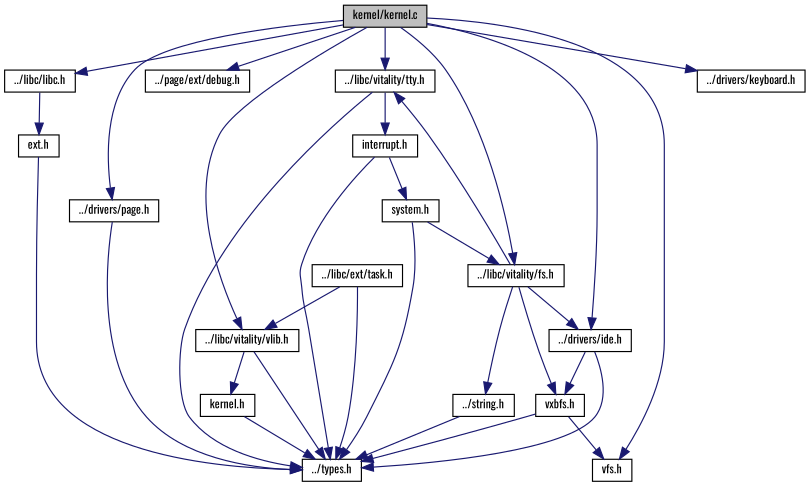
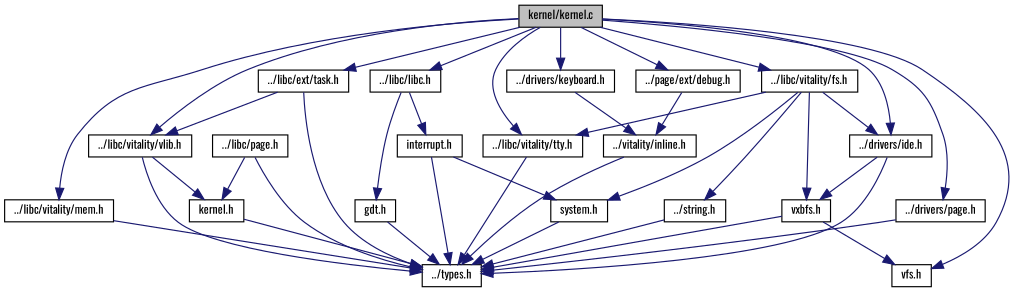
  digraph {
    fontname=Oswald
    node [color=black fillcolor=white fontname=Oswald fontsize=10 shape=record style=filled]
    edge [color=midnightblue fontname=Oswald fontsize=10 labelfontname=Helvetica labelfontsize=10 style=solid]
    n1 [fillcolor=grey75 fontcolor=black height=0.2 label="kernel/kernel.c" width=0.4]
    n2 [height=0.2 label="../libc/vitality/tty.h" width=0.4]
    n3 [height=0.2 label="../libc/libc.h" width=0.4]
    n4 [height=0.2 label="../page/ext/debug.h" width=0.4]
    n5 [height=0.2 label="../drivers/page.h" width=0.4]
    n6 [height=0.2 label="../libc/ext/task.h" width=0.4]
+   n7 [height=0.2 label="../libc/vitality/mem.h" width=0.4]
    n8 [height=0.2 label="../libc/vitality/vlib.h" width=0.4]
    n9 [height=0.2 label="../drivers/ide.h" width=0.4]
    n10 [height=0.2 label="../libc/vitality/fs.h" width=0.4]
    n11 [height=0.2 label="vfs.h" width=0.4]
    n12 [height=0.2 label="../drivers/keyboard.h" width=0.4]
    n13 [height=0.2 label="../types.h" width=0.4]
-   n14 [height=0.2 label="ext.h" width=0.4]
+   n14 [height=0.2 label="gdt.h" width=0.4]
    n15 [height=0.2 label="interrupt.h" width=0.4]
+   n16 [height=0.2 label="../libc/page.h" width=0.4]
    n17 [height=0.2 label="kernel.h" width=0.4]
+   n18 [height=0.2 label="../vitality/inline.h" width=0.4]
    n19 [height=0.2 label="vxbfs.h" width=0.4]
    n20 [height=0.2 label="system.h" width=0.4]
    n21 [height=0.2 label="../string.h" width=0.4]
    n1 -> n2
    n1 -> n3
    n1 -> n4
    n1 -> n5
+   n1 -> n6
+   n1 -> n7
    n1 -> n8
    n1 -> n9
    n1 -> n10
    n1 -> n11
    n1 -> n12
    n2 -> n13
    n3 -> n14
-   n2 -> n15
+   n3 -> n15
+   n4 -> n18
    n5 -> n13
    n6 -> n8
    n6 -> n13
+   n7 -> n13
    n8 -> n13
    n8 -> n17
    n9 -> n13
    n9 -> n19
    n10 -> n2
    n10 -> n9
    n10 -> n19
-   n20 -> n10
+   n10 -> n20
    n10 -> n21
+   n12 -> n18
    n14 -> n13
    n15 -> n13
    n15 -> n20
+   n16 -> n13
+   n16 -> n17
    n17 -> n13
+   n18 -> n13
    n19 -> n11
    n19 -> n13
    n20 -> n13
    n21 -> n13
  }
